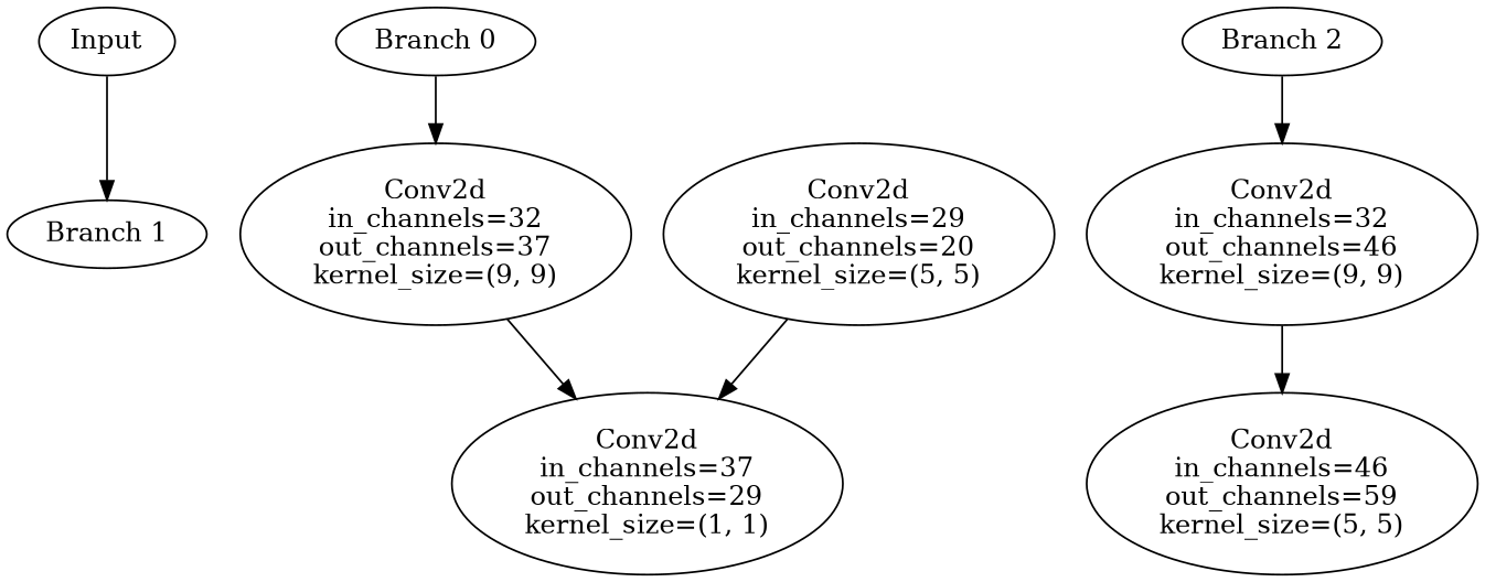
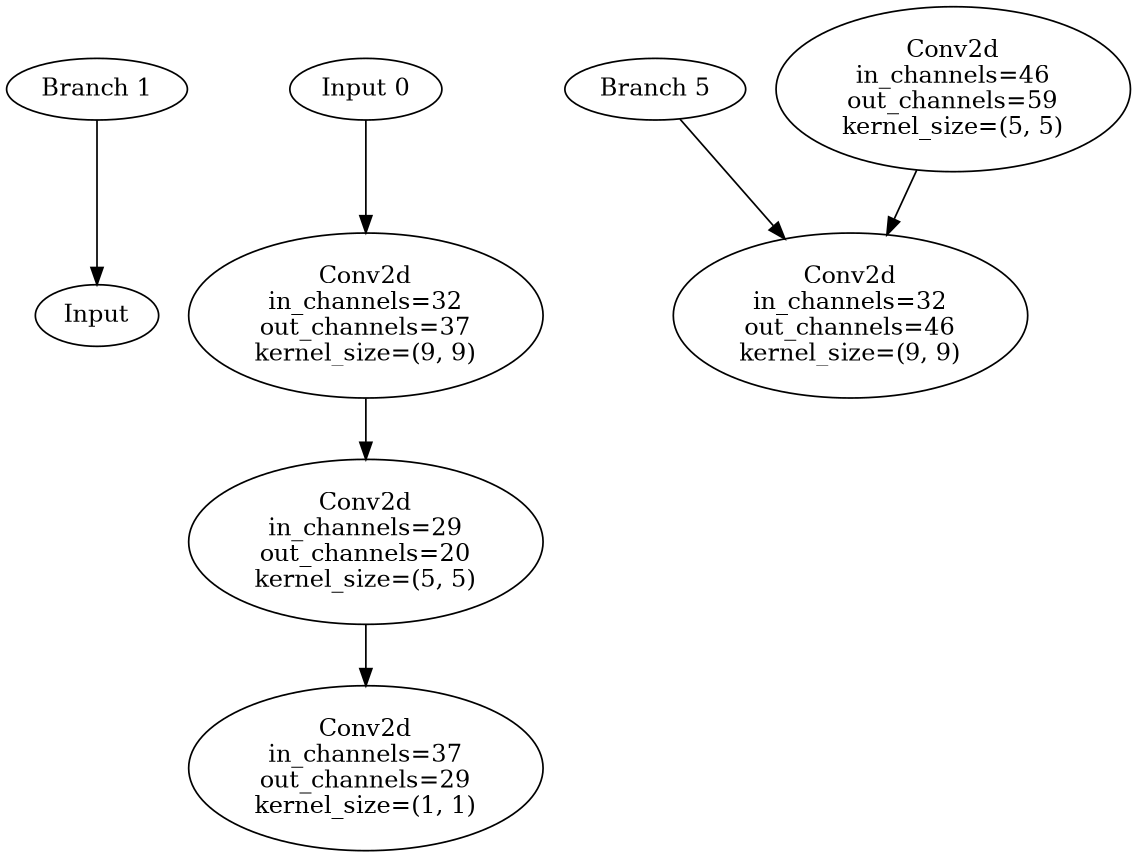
  digraph {
    n1 [label=Input]
    n2 [label="Branch 1"]
-   n3 [label="Branch 0"]
+   n3 [label="Input 0"]
    n4 [label="Conv2d\nin_channels=32\nout_channels=37\nkernel_size=(9, 9)"]
-   n5 [label="Branch 2"]
+   n5 [label="Branch 5"]
    n6 [label="Conv2d\nin_channels=32\nout_channels=46\nkernel_size=(9, 9)"]
    n7 [label="Conv2d\nin_channels=37\nout_channels=29\nkernel_size=(1, 1)"]
    n8 [label="Conv2d\nin_channels=29\nout_channels=20\nkernel_size=(5, 5)"]
    n9 [label="Conv2d\nin_channels=46\nout_channels=59\nkernel_size=(5, 5)"]
-   n1 -> n2
+   n2 -> n1
    n3 -> n4
-   n4 -> n7
+   n4 -> n8
    n5 -> n6
-   n6 -> n9
+   n9 -> n6
    n8 -> n7
  }
